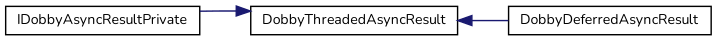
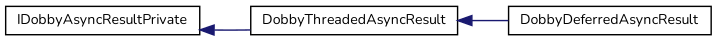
  digraph {
    fontname=Nunito
    rankdir=LR
    node [color=black fillcolor=white fontname=Nunito fontsize=10 shape=record style=filled]
    edge [color=midnightblue dir=back fontname=Nunito fontsize=10 labelfontname=Helvetica labelfontsize=10 style=solid]
    n1 [height=0.2 label=IDobbyAsyncResultPrivate width=0.4]
    n2 [height=0.2 label=DobbyThreadedAsyncResult width=0.4]
    n3 [height=0.2 label=DobbyDeferredAsyncResult width=0.4]
-   n2 -> n1
+   n1 -> n2
    n2 -> n3
  }
